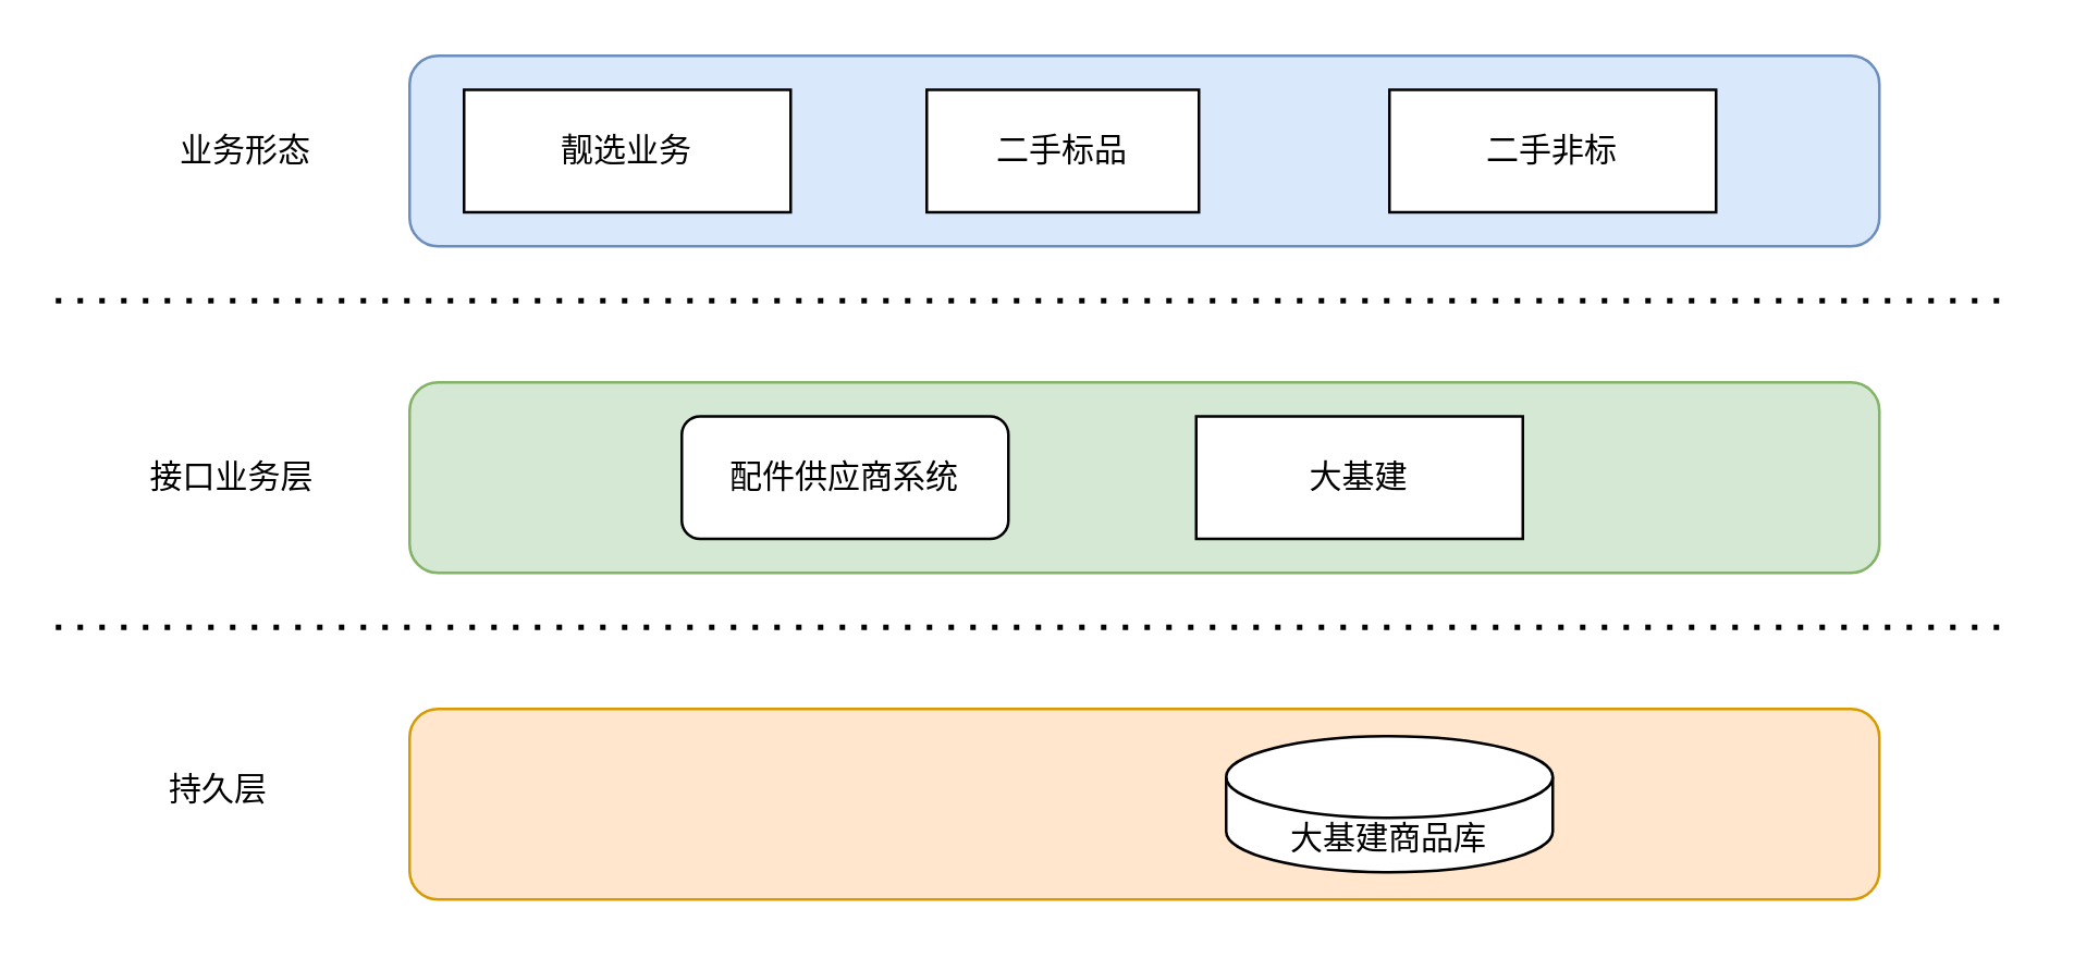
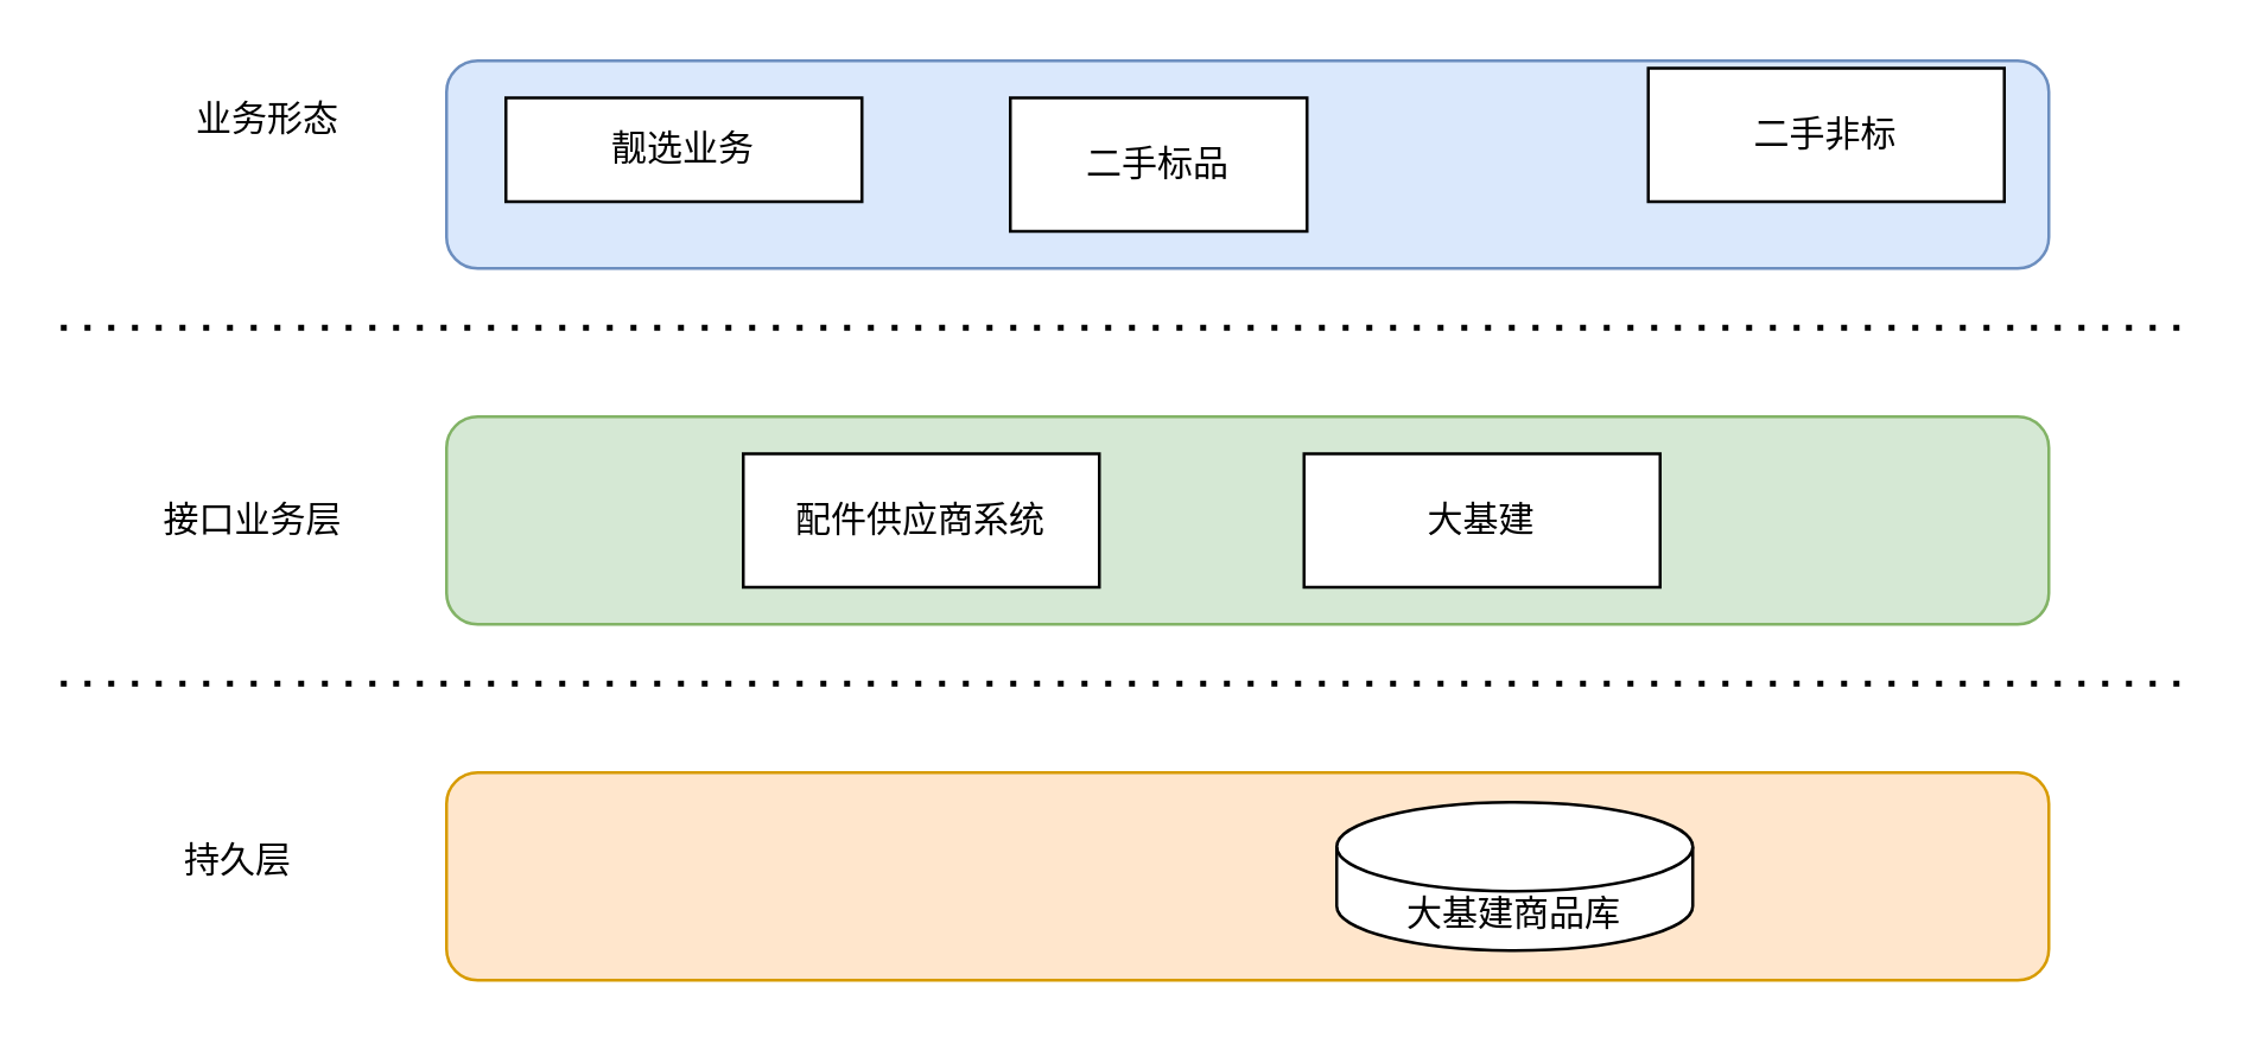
  <mxCell id="0" />
  <mxCell id="1" parent="0" />
  <mxCell id="2" value="" style="rounded=1;whiteSpace=wrap;html=1;glass=0;shadow=0;fillColor=#dae8fc;strokeColor=#6c8ebf;" parent="1" vertex="1"><mxGeometry x="150" y="20" width="540" height="70" as="geometry" /></mxCell>
  <mxCell id="3" value="" style="endArrow=none;dashed=1;html=1;dashPattern=1 3;strokeWidth=2;shadow=0;labelBorderColor=none;" parent="1" edge="1"><mxGeometry width="50" height="50" relative="1" as="geometry"><mxPoint x="20" y="110" as="sourcePoint" /><mxPoint x="740" y="110" as="targetPoint" /></mxGeometry></mxCell>
- <mxCell id="4" value="靓选业务" style="rounded=0;whiteSpace=wrap;html=1;shadow=0;glass=0;" parent="1" vertex="1"><mxGeometry x="170" y="32.5" width="120" height="45" as="geometry" /></mxCell>
+ <mxCell id="4" value="靓选业务" style="rounded=0;whiteSpace=wrap;html=1;shadow=0;glass=0;" parent="1" vertex="1"><mxGeometry x="170" y="32.5" width="120" height="35" as="geometry" /></mxCell>
  <mxCell id="5" value="二手标品" style="rounded=0;whiteSpace=wrap;html=1;shadow=0;glass=0;" parent="1" vertex="1"><mxGeometry x="340" y="32.5" width="100" height="45" as="geometry" /></mxCell>
- <mxCell id="6" value="二手非标" style="rounded=0;whiteSpace=wrap;html=1;shadow=0;glass=0;" parent="1" vertex="1"><mxGeometry x="510" y="32.5" width="120" height="45" as="geometry" /></mxCell>
+ <mxCell id="6" value="二手非标" style="rounded=0;whiteSpace=wrap;html=1;shadow=0;glass=0;" parent="1" vertex="1"><mxGeometry x="555" y="22.5" width="120" height="45" as="geometry" /></mxCell>
  <mxCell id="7" value="" style="rounded=1;whiteSpace=wrap;html=1;glass=0;shadow=0;fillColor=#d5e8d4;strokeColor=#82b366;" parent="1" vertex="1"><mxGeometry x="150" y="140" width="540" height="70" as="geometry" /></mxCell>
- <mxCell id="8" value="配件供应商系统" style="whiteSpace=wrap;html=1;shadow=0;glass=0;rounded=1;" parent="1" vertex="1"><mxGeometry x="250" y="152.5" width="120" height="45" as="geometry" /></mxCell>
+ <mxCell id="8" value="配件供应商系统" style="rounded=0;whiteSpace=wrap;html=1;shadow=0;glass=0;" parent="1" vertex="1"><mxGeometry x="250" y="152.5" width="120" height="45" as="geometry" /></mxCell>
  <mxCell id="9" value="大基建" style="rounded=0;whiteSpace=wrap;html=1;shadow=0;glass=0;" parent="1" vertex="1"><mxGeometry x="439" y="152.5" width="120" height="45" as="geometry" /></mxCell>
- <mxCell id="10" value="业务形态" style="text;html=1;strokeColor=none;fillColor=none;align=center;verticalAlign=middle;whiteSpace=wrap;rounded=0;shadow=0;glass=0;" parent="1" vertex="1"><mxGeometry x="60" y="42.5" width="60" height="25" as="geometry" /></mxCell>
+ <mxCell id="10" value="业务形态" style="text;html=1;strokeColor=none;fillColor=none;align=center;verticalAlign=middle;whiteSpace=wrap;rounded=0;shadow=0;glass=0;" parent="1" vertex="1"><mxGeometry x="60" y="27.5" width="60" height="25" as="geometry" /></mxCell>
  <mxCell id="11" value="接口业务层" style="text;html=1;strokeColor=none;fillColor=none;align=center;verticalAlign=middle;whiteSpace=wrap;rounded=0;shadow=0;glass=0;" parent="1" vertex="1"><mxGeometry x="50" y="157.5" width="70" height="35" as="geometry" /></mxCell>
  <mxCell id="12" value="" style="endArrow=none;dashed=1;html=1;dashPattern=1 3;strokeWidth=2;shadow=0;labelBorderColor=none;" parent="1" edge="1"><mxGeometry width="50" height="50" relative="1" as="geometry"><mxPoint x="20" y="230" as="sourcePoint" /><mxPoint x="740" y="230" as="targetPoint" /></mxGeometry></mxCell>
  <mxCell id="13" value="" style="rounded=1;whiteSpace=wrap;html=1;glass=0;shadow=0;fillColor=#ffe6cc;strokeColor=#d79b00;" parent="1" vertex="1"><mxGeometry x="150" y="260" width="540" height="70" as="geometry" /></mxCell>
  <mxCell id="14" value="大基建商品库" style="shape=cylinder3;whiteSpace=wrap;html=1;boundedLbl=1;backgroundOutline=1;size=15;rounded=0;shadow=0;glass=0;" parent="1" vertex="1"><mxGeometry x="450" y="270" width="120" height="50" as="geometry" /></mxCell>
  <mxCell id="15" value="持久层" style="text;html=1;strokeColor=none;fillColor=none;align=center;verticalAlign=middle;whiteSpace=wrap;rounded=0;shadow=0;glass=0;" parent="1" vertex="1"><mxGeometry x="60" y="280" width="40" height="20" as="geometry" /></mxCell>
